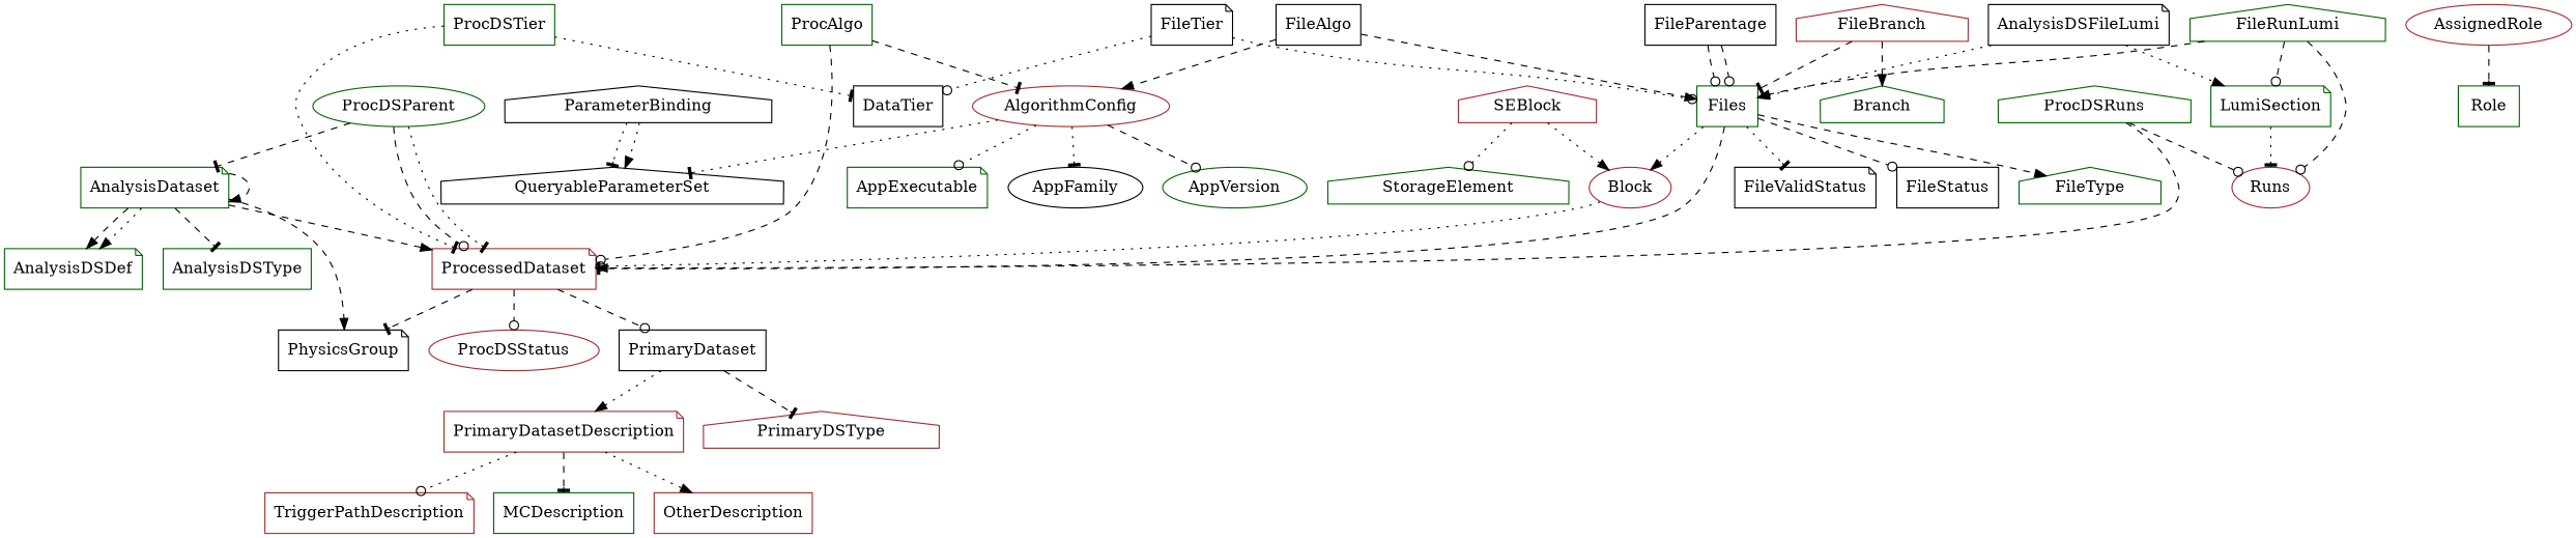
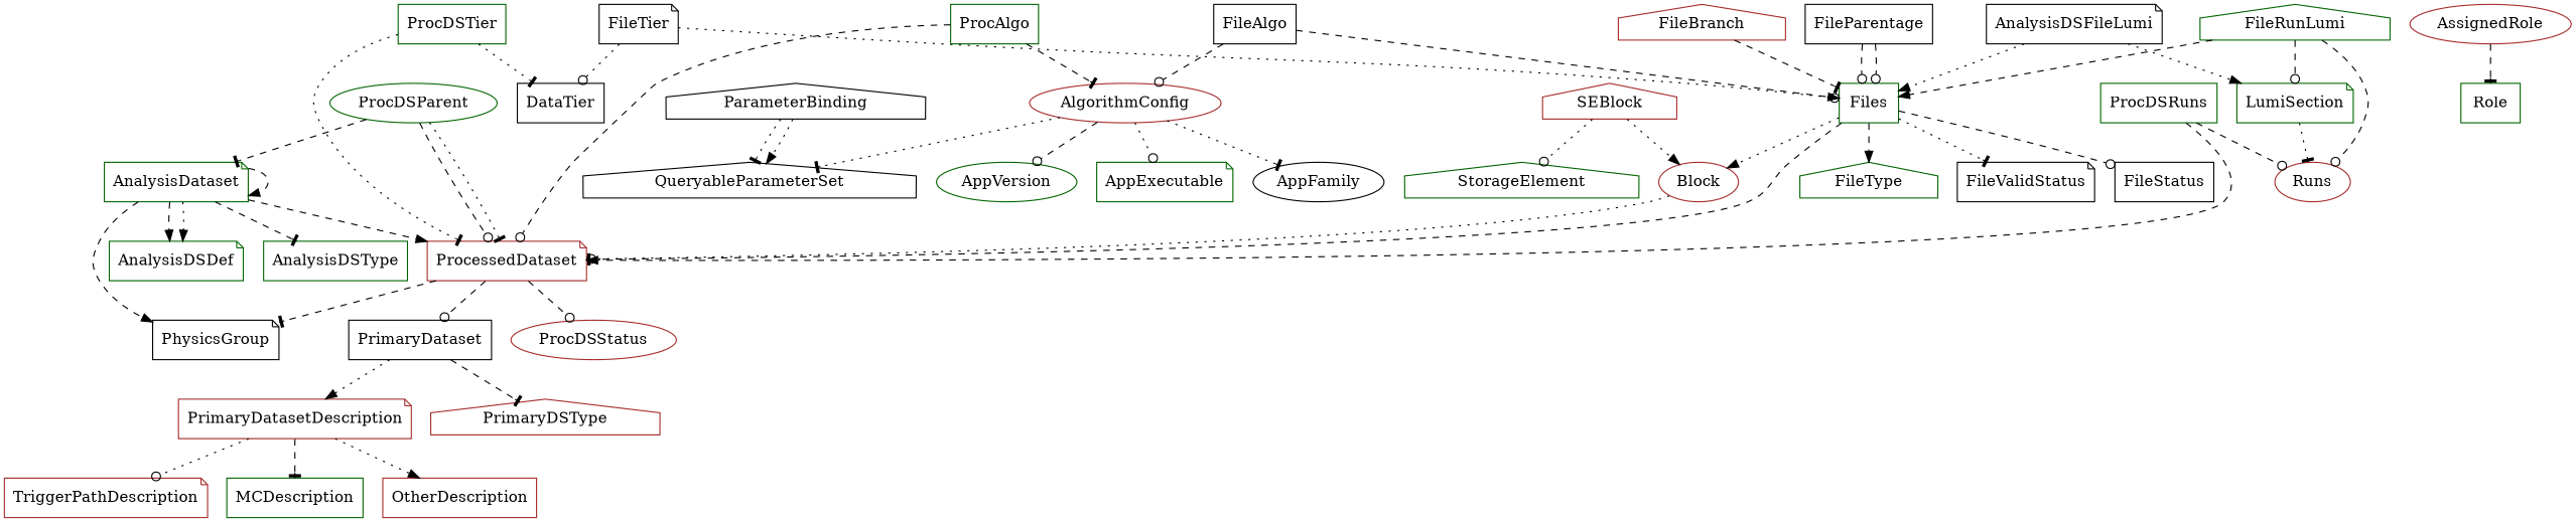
  digraph {
    node [color=darkgreen shape=box]
    edge [arrowhead=odot style=dashed]
    PrimaryDatasetDescription [color=brown shape=note]
    TriggerPathDescription [color=brown shape=note]
    MCDescription
    OtherDescription [color=brown]
    ProcDSTier
    ProcessedDataset [color=brown shape=note]
    DataTier [color=black]
    PrimaryDataset [color=black]
    PhysicsGroup [color=black shape=note]
    ProcDSStatus [color=brown shape=ellipse]
    PrimaryDSType [color=brown shape=house]
    ParameterBinding [color=black shape=house]
    QueryableParameterSet [color=black shape=house]
    ProcDSParent [shape=ellipse]
    AnalysisDataset [shape=note]
    Files
    Block [color=brown shape=ellipse]
    FileValidStatus [color=black shape=note]
    FileStatus [color=black]
    FileType [shape=house]
-   ProcDSRuns [shape=house]
+   ProcDSRuns
    Runs [color=brown shape=ellipse]
    FileParentage [color=black]
    FileAlgo [color=black]
    AlgorithmConfig [color=brown shape=ellipse]
    AppVersion [shape=ellipse]
    AppExecutable [shape=note]
    AppFamily [color=black shape=ellipse]
    FileTier [color=black shape=note]
    LumiSection [shape=note]
    FileBranch [color=brown shape=house]
-   Branch [shape=house]
    ProcAlgo
    AssignedRole [color=brown shape=ellipse]
    Role
    FileRunLumi [shape=house]
    SEBlock [color=brown shape=house]
    StorageElement [shape=house]
    AnalysisDSFileLumi [color=black shape=note]
    AnalysisDSDef [shape=note]
    AnalysisDSType
    PrimaryDatasetDescription -> TriggerPathDescription [style=dotted]
    PrimaryDatasetDescription -> MCDescription [arrowhead=tee]
    PrimaryDatasetDescription -> OtherDescription [arrowhead=normal style=dotted]
    ProcDSTier -> ProcessedDataset [arrowhead=tee style=dotted]
    ProcDSTier -> DataTier [arrowhead=tee style=dotted]
    ProcessedDataset -> PrimaryDataset
    ProcessedDataset -> PhysicsGroup [arrowhead=tee]
    ProcessedDataset -> ProcDSStatus
    PrimaryDataset -> PrimaryDatasetDescription [arrowhead=normal style=dotted]
    PrimaryDataset -> PrimaryDSType [arrowhead=tee]
    ParameterBinding -> QueryableParameterSet [arrowhead=tee style=dotted]
    ParameterBinding -> QueryableParameterSet [arrowhead=normal style=dotted]
    ProcDSParent -> ProcessedDataset
    ProcDSParent -> ProcessedDataset [arrowhead=tee style=dotted]
    ProcDSParent -> AnalysisDataset [arrowhead=tee]
    AnalysisDataset -> ProcessedDataset [arrowhead=normal]
    AnalysisDataset -> PhysicsGroup [arrowhead=normal]
    AnalysisDataset -> AnalysisDataset [arrowhead=normal]
    AnalysisDataset -> AnalysisDSDef [arrowhead=normal]
    AnalysisDataset -> AnalysisDSDef [arrowhead=normal style=dotted]
    AnalysisDataset -> AnalysisDSType [arrowhead=tee]
    Files -> ProcessedDataset [arrowhead=tee]
    Files -> Block [arrowhead=normal style=dotted]
    Files -> FileValidStatus [arrowhead=tee style=dotted]
    Files -> FileStatus
    Files -> FileType [arrowhead=normal]
    Block -> ProcessedDataset [style=dotted]
    ProcDSRuns -> ProcessedDataset [arrowhead=normal]
    ProcDSRuns -> Runs
    FileParentage -> Files
    FileParentage -> Files
    FileAlgo -> Files [arrowhead=normal]
-   FileAlgo -> AlgorithmConfig [arrowhead=normal]
+   FileAlgo -> AlgorithmConfig
    AlgorithmConfig -> QueryableParameterSet [arrowhead=tee style=dotted]
    AlgorithmConfig -> AppVersion
    AlgorithmConfig -> AppExecutable [style=dotted]
    AlgorithmConfig -> AppFamily [arrowhead=tee style=dotted]
    FileTier -> DataTier [style=dotted]
    FileTier -> Files [style=dotted]
    LumiSection -> Runs [arrowhead=tee style=dotted]
    FileBranch -> Files [arrowhead=tee]
-   FileBranch -> Branch [arrowhead=normal]
    ProcAlgo -> ProcessedDataset
    ProcAlgo -> AlgorithmConfig [arrowhead=tee]
    AssignedRole -> Role [arrowhead=tee]
    FileRunLumi -> Files [arrowhead=normal]
    FileRunLumi -> Runs
    FileRunLumi -> LumiSection
    SEBlock -> Block [arrowhead=normal style=dotted]
    SEBlock -> StorageElement [style=dotted]
    AnalysisDSFileLumi -> Files [arrowhead=normal style=dotted]
    AnalysisDSFileLumi -> LumiSection [arrowhead=normal style=dotted]
  }
